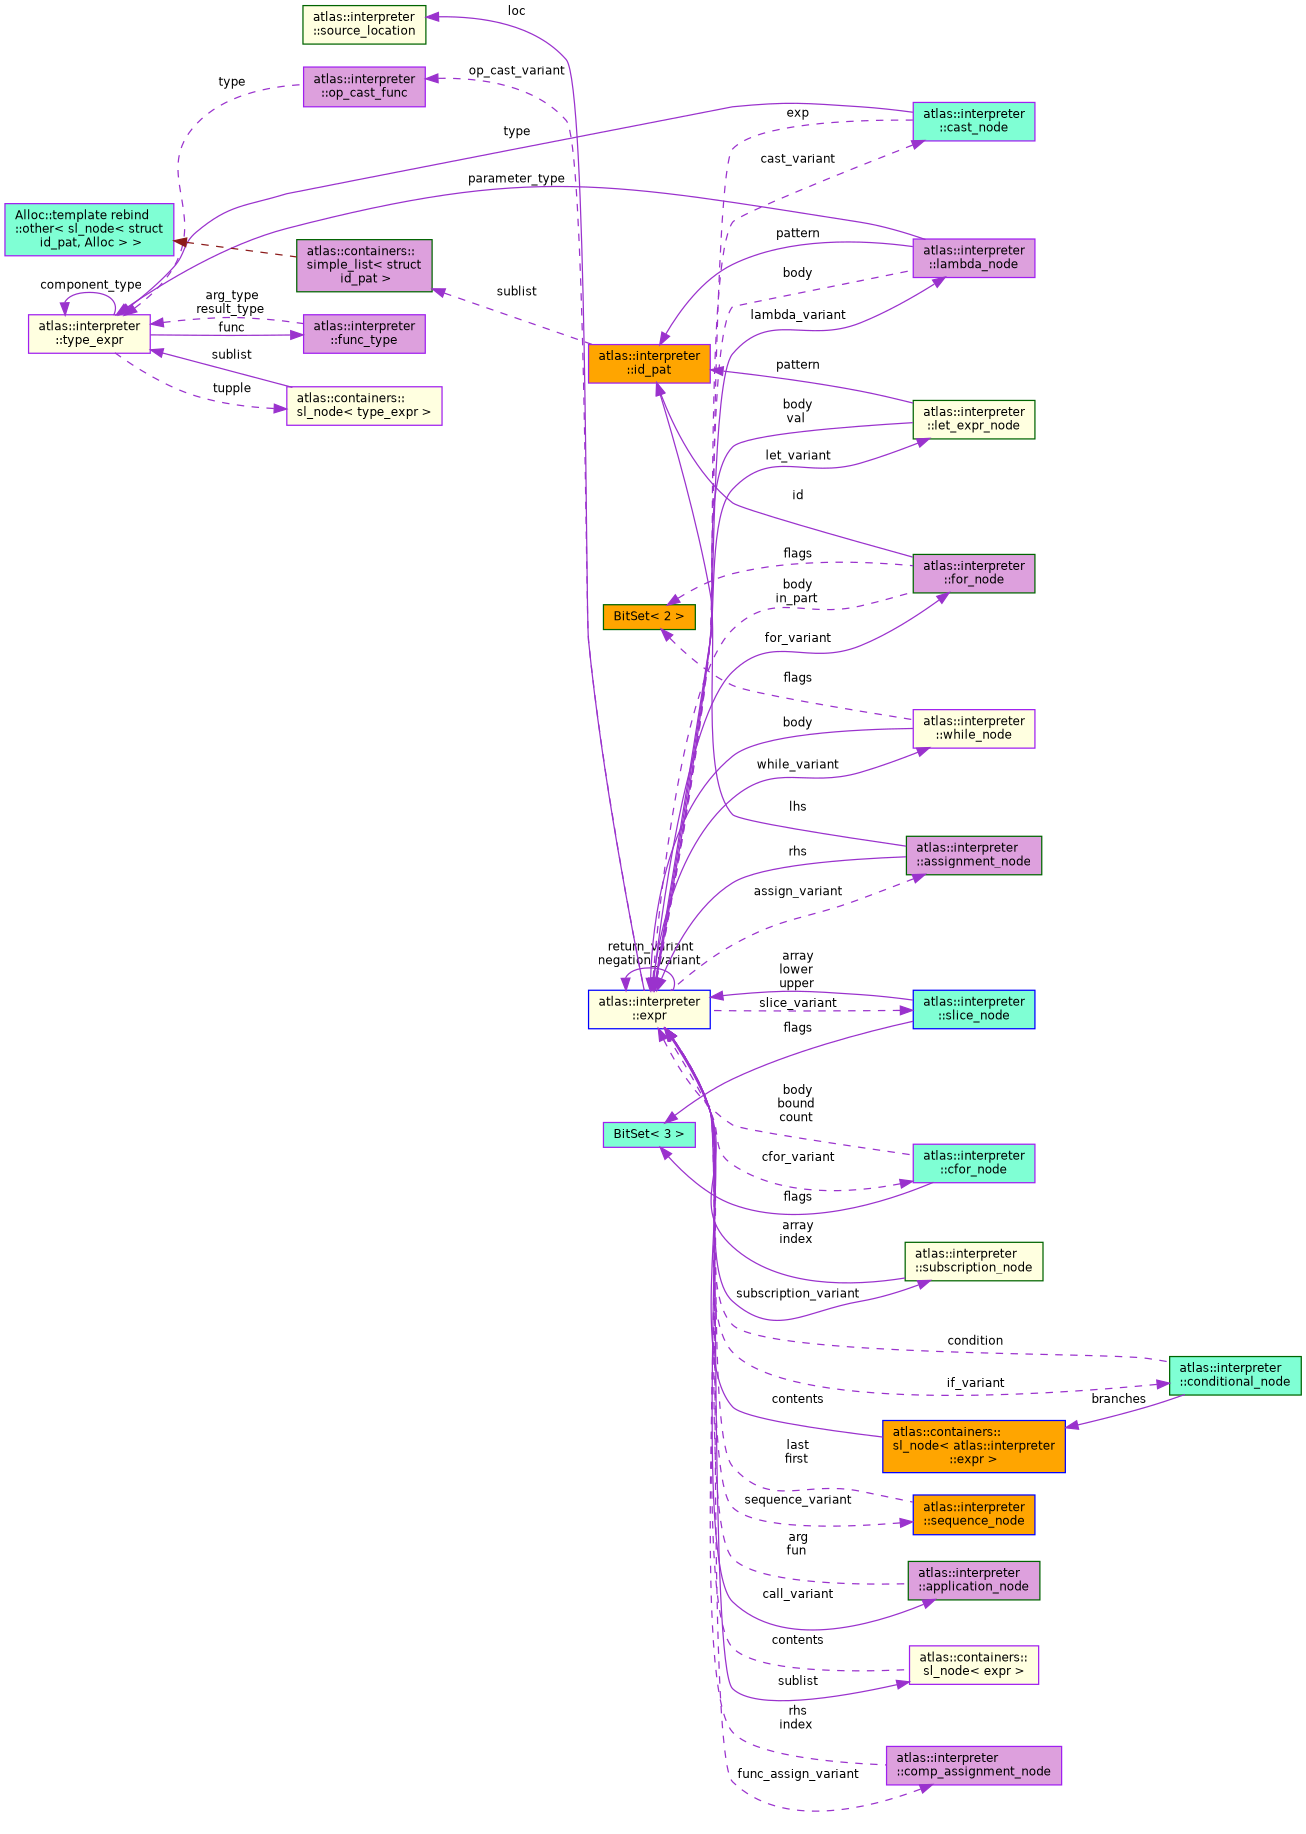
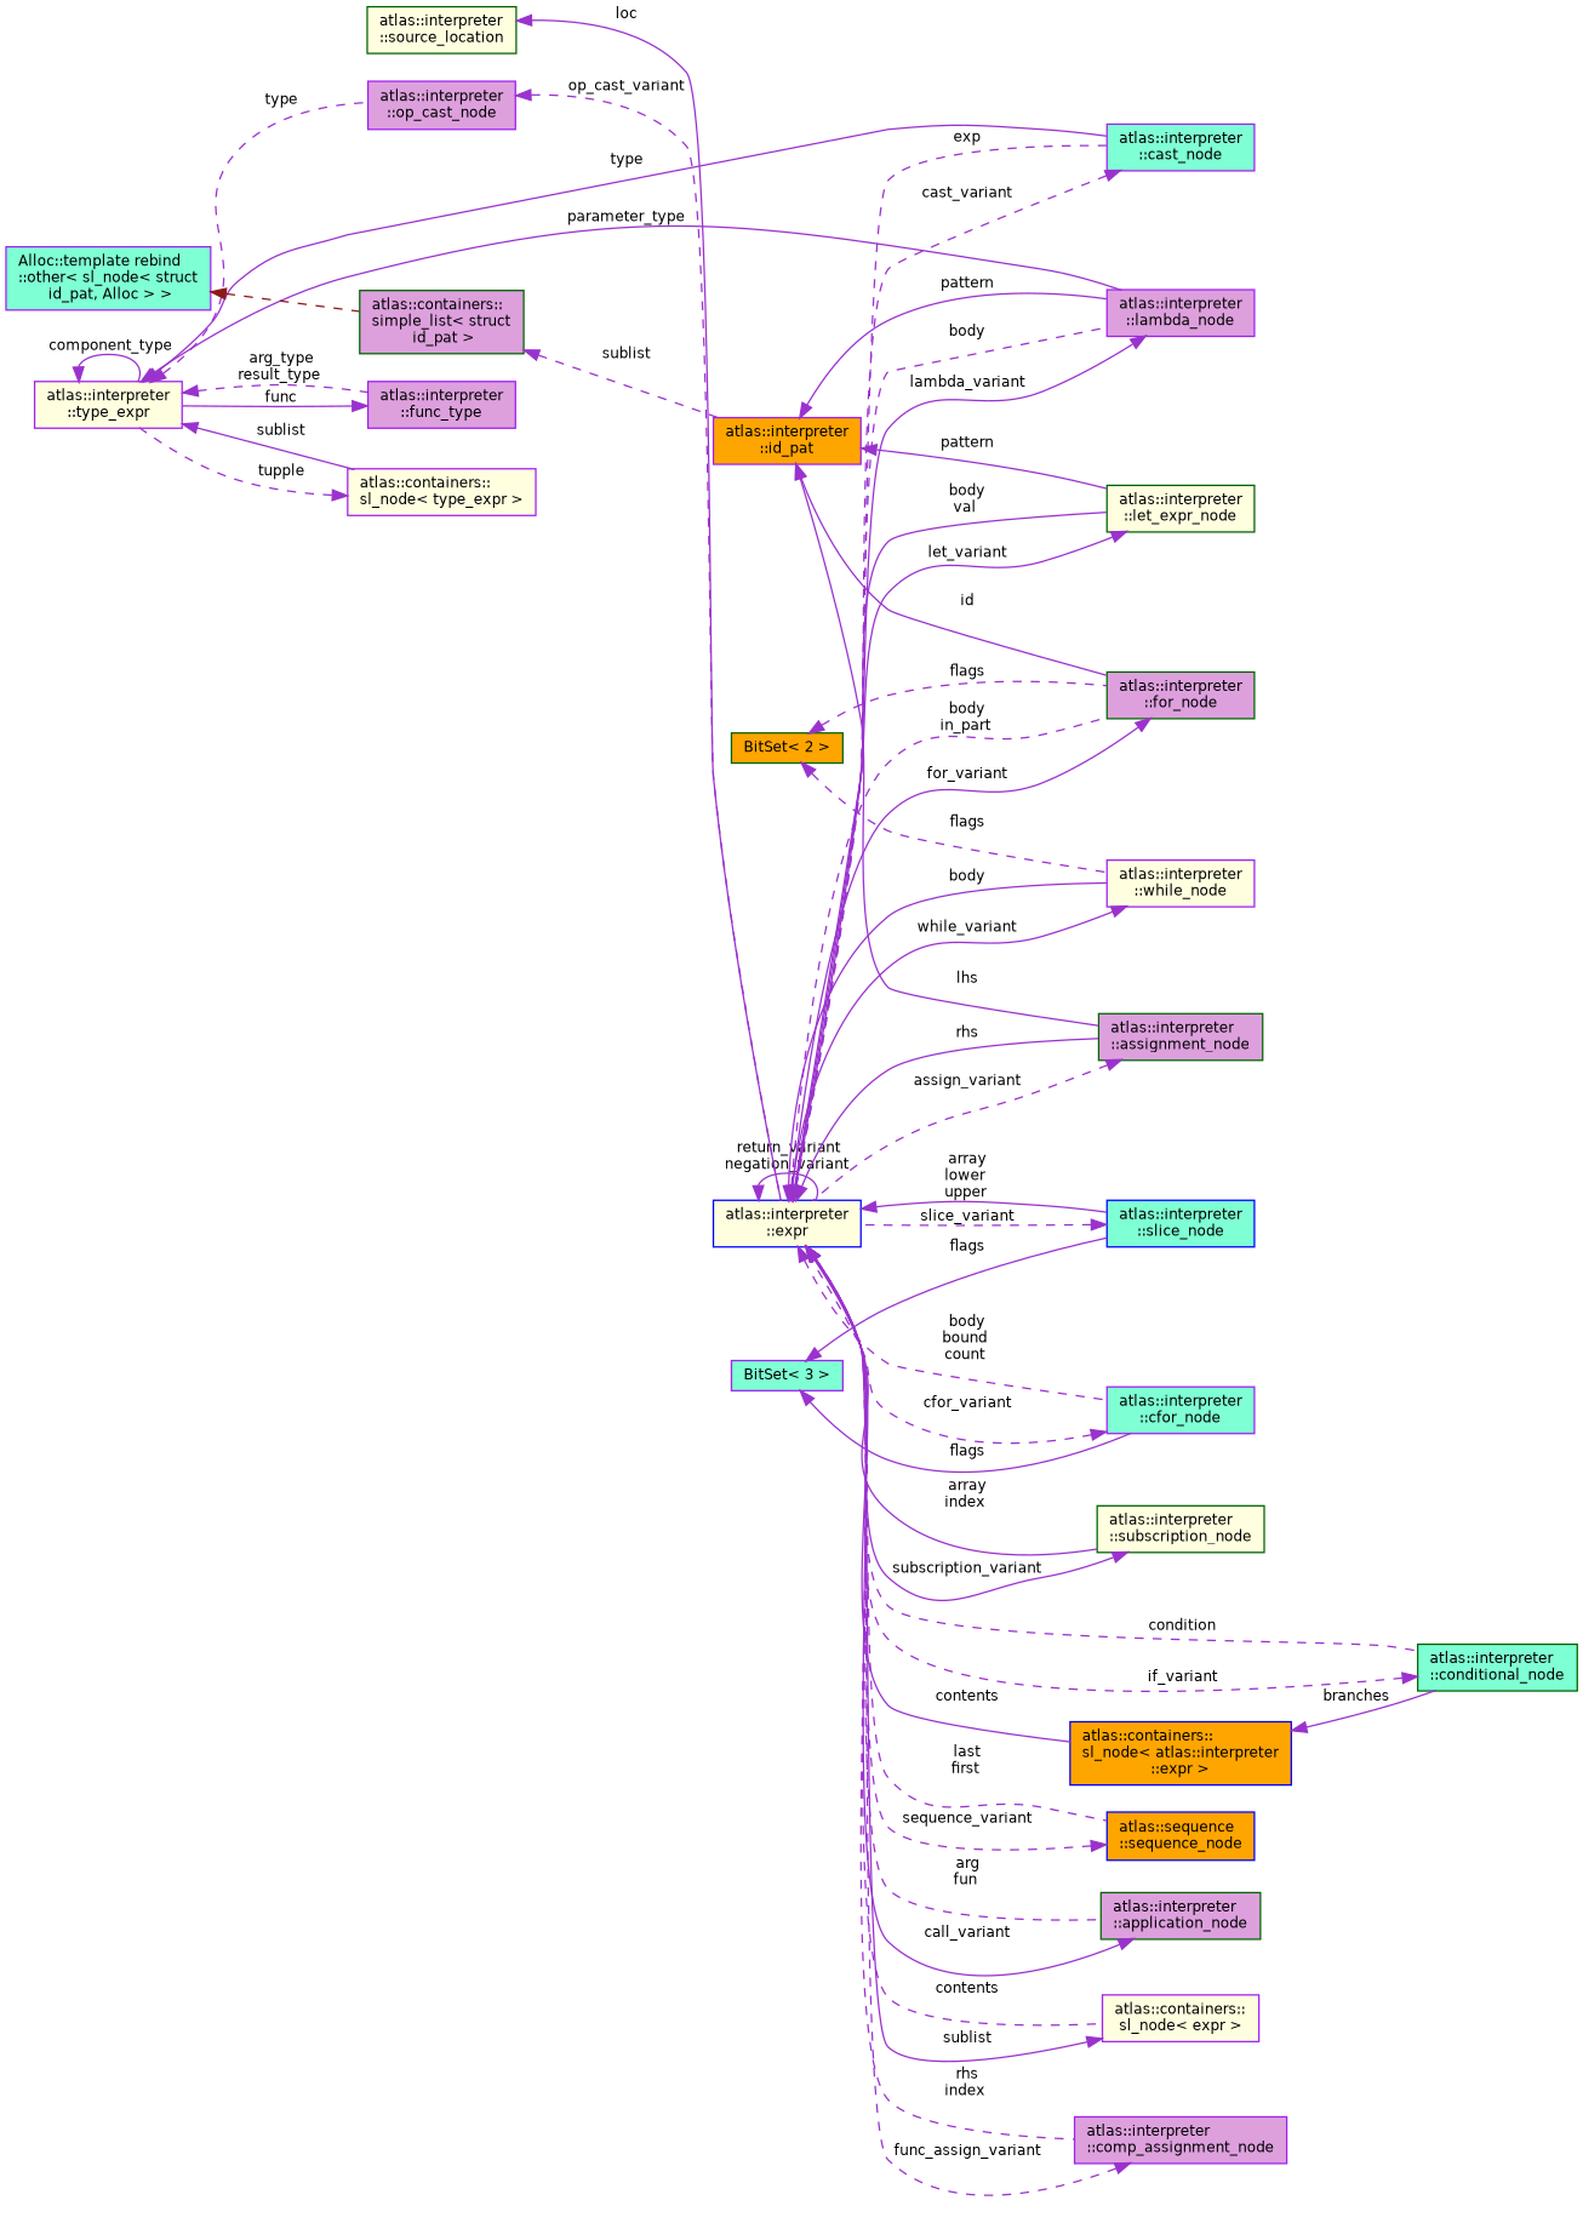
  digraph {
    rankdir=LR
    node [color=purple fillcolor=lightyellow fontname=Helvetica fontsize=10 shape=record style=filled]
    edge [color=darkorchid3 dir=back fontname=Helvetica fontsize=10 labelfontname=Helvetica labelfontsize=10 style=solid]
    n1 [color=blue fontcolor=black height=0.2 label="atlas::interpreter\l::expr" width=0.4]
    n2 [fillcolor=aquamarine height=0.2 label="atlas::interpreter\l::cast_node" width=0.4]
    n3 [color=blue fillcolor=aquamarine height=0.2 label="atlas::interpreter\l::slice_node" width=0.4]
    n4 [color=darkgreen height=0.2 label="atlas::interpreter\l::subscription_node" width=0.4]
    n5 [color=darkgreen height=0.2 label="atlas::interpreter\l::let_expr_node" width=0.4]
    n6 [fillcolor=aquamarine height=0.2 label="atlas::interpreter\l::cfor_node" width=0.4]
    n7 [color=darkgreen fillcolor=plum height=0.2 label="atlas::interpreter\l::for_node" width=0.4]
    n8 [color=darkgreen fillcolor=aquamarine height=0.2 label="atlas::interpreter\l::conditional_node" width=0.4]
    n9 [color=blue fillcolor=orange height=0.2 label="atlas::containers::\lsl_node\< atlas::interpreter\l::expr \>" width=0.4]
-   n10 [color=blue fillcolor=orange height=0.2 label="atlas::interpreter\l::sequence_node" width=0.4]
+   n10 [color=blue fillcolor=orange height=0.2 label="atlas::sequence\l::sequence_node" width=0.4]
    n11 [height=0.2 label="atlas::interpreter\l::while_node" width=0.4]
    n12 [color=darkgreen fillcolor=plum height=0.2 label="atlas::interpreter\l::assignment_node" width=0.4]
    n13 [color=darkgreen fillcolor=plum height=0.2 label="atlas::interpreter\l::application_node" width=0.4]
    n14 [height=0.2 label="atlas::containers::\lsl_node\< expr \>" width=0.4]
    n15 [fillcolor=plum height=0.2 label="atlas::interpreter\l::lambda_node" width=0.4]
    n16 [fillcolor=plum height=0.2 label="atlas::interpreter\l::comp_assignment_node" width=0.4]
    n17 [color=darkgreen height=0.2 label="atlas::interpreter\l::source_location" width=0.4]
    n18 [height=0.2 label="atlas::interpreter\l::type_expr" width=0.4]
    n19 [fillcolor=plum height=0.2 label="atlas::interpreter\l::func_type" width=0.4]
    n20 [height=0.2 label="atlas::containers::\lsl_node\< type_expr \>" width=0.4]
-   n21 [fillcolor=plum height=0.2 label="atlas::interpreter\l::op_cast_func" width=0.4]
+   n21 [fillcolor=plum height=0.2 label="atlas::interpreter\l::op_cast_node" width=0.4]
    n22 [fillcolor=aquamarine height=0.2 label="BitSet\< 3 \>" width=0.4]
    n23 [fillcolor=orange height=0.2 label="atlas::interpreter\l::id_pat" width=0.4]
    n24 [color=darkgreen fillcolor=plum height=0.2 label="atlas::containers::\lsimple_list\< struct\l id_pat \>" width=0.4]
    n25 [fillcolor=aquamarine height=0.2 label="Alloc::template rebind\l::other\< sl_node\< struct\l id_pat, Alloc \> \>" width=0.4]
    n26 [color=darkgreen fillcolor=orange height=0.2 label="BitSet\< 2 \>" width=0.4]
    n1 -> n1 [label=" return_variant\nnegation_variant"]
    n1 -> n2 [label=" exp" style=dashed]
    n1 -> n3 [label=" array\nlower\nupper"]
    n1 -> n4 [label=" array\nindex"]
    n1 -> n5 [label=" body\nval"]
    n1 -> n6 [label=" body\nbound\ncount" style=dashed]
    n1 -> n7 [label=" body\nin_part" style=dashed]
    n1 -> n8 [label=" condition" style=dashed]
    n1 -> n9 [label=" contents"]
    n1 -> n10 [label=" last\nfirst" style=dashed]
    n1 -> n11 [label=" body"]
    n1 -> n12 [label=" rhs"]
    n1 -> n13 [label=" arg\nfun" style=dashed]
    n1 -> n14 [label=" contents" style=dashed]
    n1 -> n15 [label=" body" style=dashed]
    n1 -> n16 [label=" rhs\nindex" style=dashed]
    n2 -> n1 [label=" cast_variant" style=dashed]
    n3 -> n1 [label=" slice_variant" style=dashed]
    n4 -> n1 [label=" subscription_variant"]
    n5 -> n1 [label=" let_variant"]
    n6 -> n1 [label=" cfor_variant" style=dashed]
    n7 -> n1 [label=" for_variant"]
    n8 -> n1 [label=" if_variant" style=dashed]
    n9 -> n8 [label=" branches"]
    n10 -> n1 [label=" sequence_variant" style=dashed]
    n11 -> n1 [label=" while_variant"]
    n12 -> n1 [label=" assign_variant" style=dashed]
    n13 -> n1 [label=" call_variant"]
    n14 -> n1 [label=" sublist"]
    n15 -> n1 [label=" lambda_variant"]
    n16 -> n1 [label=" func_assign_variant" style=dashed]
    n17 -> n1 [label=" loc"]
    n18 -> n2 [label=" type"]
    n18 -> n15 [label=" parameter_type"]
    n18 -> n18 [label=" component_type"]
    n18 -> n19 [label=" arg_type\nresult_type" style=dashed]
    n18 -> n20 [label=" sublist"]
    n18 -> n21 [label=" type" style=dashed]
    n19 -> n18 [label=" func"]
    n20 -> n18 [label=" tupple" style=dashed]
    n21 -> n1 [label=" op_cast_variant" style=dashed]
    n22 -> n3 [label=" flags"]
    n22 -> n6 [label=" flags"]
    n23 -> n5 [label=" pattern"]
    n23 -> n7 [label=" id"]
    n23 -> n12 [label=" lhs"]
    n23 -> n15 [label=" pattern"]
    n24 -> n23 [label=" sublist" style=dashed]
    n25 -> n24 [color=firebrick4 style=dashed]
    n26 -> n7 [label=" flags" style=dashed]
    n26 -> n11 [label=" flags" style=dashed]
  }
